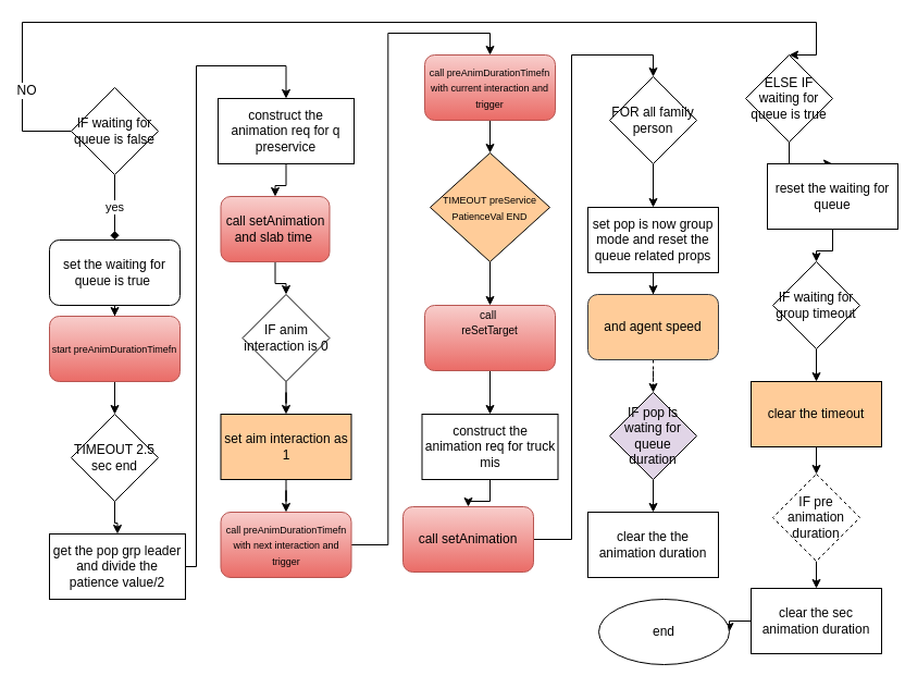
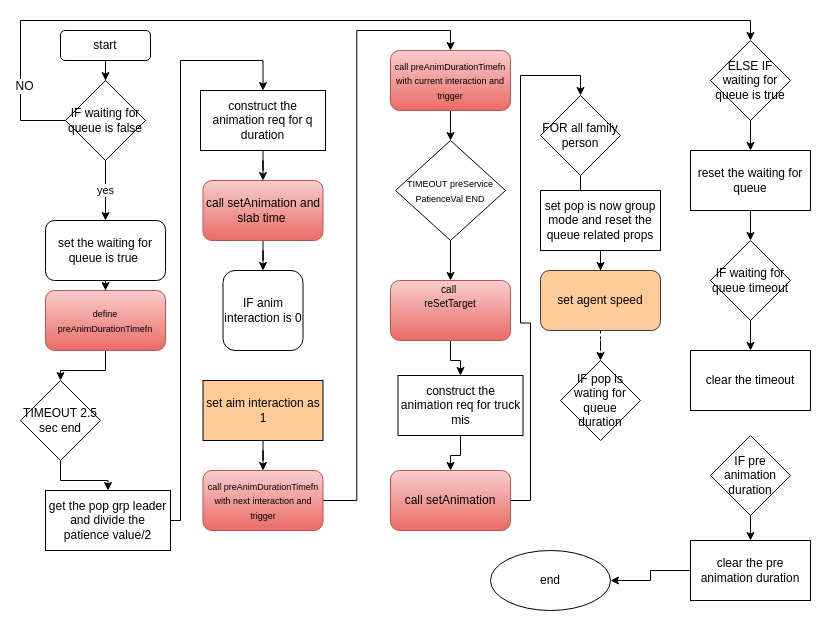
  <mxCell id="0" />
  <mxCell id="1" parent="0" />
- <mxCell id="4" value="yes" style="edgeStyle=orthogonalEdgeStyle;rounded=0;orthogonalLoop=1;jettySize=auto;html=1;endArrow=diamond;" edge="1" parent="1" source="7" target="9"><mxGeometry relative="1" as="geometry" /></mxCell>
+ <mxCell id="2" value="" style="edgeStyle=orthogonalEdgeStyle;rounded=0;orthogonalLoop=1;jettySize=auto;html=1;" edge="1" parent="1" source="3" target="7"><mxGeometry relative="1" as="geometry" /></mxCell>
+ <mxCell id="3" value="start" style="rounded=1;whiteSpace=wrap;html=1;" vertex="1" parent="1"><mxGeometry x="60" y="30" width="90" height="30" as="geometry" /></mxCell>
+ <mxCell id="4" value="yes" style="edgeStyle=orthogonalEdgeStyle;rounded=0;orthogonalLoop=1;jettySize=auto;html=1;" edge="1" parent="1" source="7" target="9"><mxGeometry relative="1" as="geometry" /></mxCell>
  <mxCell id="5" style="edgeStyle=orthogonalEdgeStyle;rounded=0;orthogonalLoop=1;jettySize=auto;html=1;entryX=0.5;entryY=0;entryDx=0;entryDy=0;fontSize=12;" edge="1" parent="1" source="7" target="46"><mxGeometry relative="1" as="geometry"><Array as="points"><mxPoint x="20" y="120" /><mxPoint x="20" y="20" /><mxPoint x="750" y="20" /></Array></mxGeometry></mxCell>
  <mxCell id="6" value="NO" style="edgeLabel;html=1;align=center;verticalAlign=middle;resizable=0;points=[];fontSize=12;" vertex="1" connectable="0" parent="5"><mxGeometry x="-0.822" y="-3" relative="1" as="geometry"><mxPoint as="offset" /></mxGeometry></mxCell>
  <mxCell id="7" value="IF waiting for queue is false" style="rhombus;whiteSpace=wrap;html=1;" vertex="1" parent="1"><mxGeometry x="65" y="80" width="80" height="80" as="geometry" /></mxCell>
  <mxCell id="8" value="" style="edgeStyle=orthogonalEdgeStyle;rounded=0;orthogonalLoop=1;jettySize=auto;html=1;fontSize=9;" edge="1" parent="1" source="9" target="11"><mxGeometry relative="1" as="geometry" /></mxCell>
  <mxCell id="9" value="set the waiting for queue is true&amp;nbsp;" style="whiteSpace=wrap;html=1;rounded=1;" vertex="1" parent="1"><mxGeometry x="45" y="220" width="120" height="60" as="geometry" /></mxCell>
  <mxCell id="10" value="" style="edgeStyle=orthogonalEdgeStyle;rounded=0;orthogonalLoop=1;jettySize=auto;html=1;fontSize=9;" edge="1" parent="1" source="11" target="13"><mxGeometry relative="1" as="geometry" /></mxCell>
- <mxCell id="11" value="&lt;font style=&quot;font-size: 9px&quot;&gt;start preAnimDurationTimefn&lt;/font&gt;" style="rounded=1;whiteSpace=wrap;html=1;fillColor=#f8cecc;gradientColor=#ea6b66;strokeColor=#b85450;" vertex="1" parent="1"><mxGeometry x="45" y="290" width="120" height="60" as="geometry" /></mxCell>
+ <mxCell id="11" value="&lt;font style=&quot;font-size: 9px&quot;&gt;define preAnimDurationTimefn&lt;/font&gt;" style="rounded=1;whiteSpace=wrap;html=1;fillColor=#f8cecc;gradientColor=#ea6b66;strokeColor=#b85450;" vertex="1" parent="1"><mxGeometry x="45" y="290" width="120" height="60" as="geometry" /></mxCell>
  <mxCell id="12" value="" style="edgeStyle=orthogonalEdgeStyle;rounded=0;orthogonalLoop=1;jettySize=auto;html=1;fontSize=12;" edge="1" parent="1" source="13" target="15"><mxGeometry relative="1" as="geometry" /></mxCell>
- <mxCell id="13" value="&lt;span style=&quot;font-size: 12px&quot;&gt;TIMEOUT 2.5 sec end&lt;/span&gt;" style="rhombus;whiteSpace=wrap;html=1;fontSize=9;" vertex="1" parent="1"><mxGeometry x="65" y="380" width="80" height="80" as="geometry" /></mxCell>
+ <mxCell id="13" value="&lt;span style=&quot;font-size: 12px&quot;&gt;TIMEOUT 2.5 sec end&lt;/span&gt;" style="rhombus;whiteSpace=wrap;html=1;fontSize=9;" vertex="1" parent="1"><mxGeometry x="20" y="380" width="80" height="80" as="geometry" /></mxCell>
  <mxCell id="14" value="" style="edgeStyle=orthogonalEdgeStyle;rounded=0;orthogonalLoop=1;jettySize=auto;html=1;fontSize=12;" edge="1" parent="1" source="15" target="17"><mxGeometry relative="1" as="geometry"><Array as="points"><mxPoint x="180" y="520" /><mxPoint x="180" y="60" /></Array></mxGeometry></mxCell>
  <mxCell id="15" value="get the pop grp leader and divide the patience value/2" style="rounded=0;whiteSpace=wrap;html=1;fontSize=12;" vertex="1" parent="1"><mxGeometry x="45" y="490" width="125" height="60" as="geometry" /></mxCell>
  <mxCell id="16" value="" style="edgeStyle=orthogonalEdgeStyle;rounded=0;orthogonalLoop=1;jettySize=auto;html=1;fontSize=12;" edge="1" parent="1" source="17" target="19"><mxGeometry relative="1" as="geometry" /></mxCell>
- <mxCell id="17" value="construct the animation req for q preservice" style="rounded=0;whiteSpace=wrap;html=1;fontSize=12;" vertex="1" parent="1"><mxGeometry x="200" y="90" width="125" height="60" as="geometry" /></mxCell>
+ <mxCell id="17" value="construct the animation req for q duration" style="rounded=0;whiteSpace=wrap;html=1;fontSize=12;" vertex="1" parent="1"><mxGeometry x="200" y="90" width="125" height="60" as="geometry" /></mxCell>
  <mxCell id="18" value="" style="edgeStyle=orthogonalEdgeStyle;rounded=0;orthogonalLoop=1;jettySize=auto;html=1;fontSize=12;" edge="1" parent="1" source="19" target="21"><mxGeometry relative="1" as="geometry" /></mxCell>
- <mxCell id="19" value="call&amp;nbsp;setAnimation and slab time&amp;nbsp;" style="rounded=1;whiteSpace=wrap;html=1;fillColor=#f8cecc;gradientColor=#ea6b66;strokeColor=#b85450;" vertex="1" parent="1"><mxGeometry x="202.5" y="180" width="100" height="60" as="geometry" /></mxCell>
- <mxCell id="20" value="" style="edgeStyle=orthogonalEdgeStyle;rounded=0;orthogonalLoop=1;jettySize=auto;html=1;fontSize=12;" edge="1" parent="1" source="21" target="23"><mxGeometry relative="1" as="geometry" /></mxCell>
- <mxCell id="21" value="IF anim interaction is 0" style="rhombus;whiteSpace=wrap;html=1;fontSize=12;" vertex="1" parent="1"><mxGeometry x="222.5" y="270" width="80" height="80" as="geometry" /></mxCell>
+ <mxCell id="19" value="call&amp;nbsp;setAnimation and slab time&amp;nbsp;" style="rounded=1;whiteSpace=wrap;html=1;fillColor=#f8cecc;gradientColor=#ea6b66;strokeColor=#b85450;" vertex="1" parent="1"><mxGeometry x="202.5" y="180" width="120" height="60" as="geometry" /></mxCell>
+ <mxCell id="21" value="IF anim interaction is 0" style="whiteSpace=wrap;html=1;fontSize=12;rounded=1;" vertex="1" parent="1"><mxGeometry x="222.5" y="270" width="80" height="80" as="geometry" /></mxCell>
  <mxCell id="22" value="" style="edgeStyle=orthogonalEdgeStyle;rounded=0;orthogonalLoop=1;jettySize=auto;html=1;fontSize=12;" edge="1" parent="1" source="23" target="25"><mxGeometry relative="1" as="geometry" /></mxCell>
  <mxCell id="23" value="set aim interaction as 1" style="rounded=0;whiteSpace=wrap;html=1;fontSize=12;fillColor=#ffcc99;" vertex="1" parent="1"><mxGeometry x="202.5" y="380" width="120" height="60" as="geometry" /></mxCell>
  <mxCell id="24" style="edgeStyle=orthogonalEdgeStyle;rounded=0;orthogonalLoop=1;jettySize=auto;html=1;entryX=0.5;entryY=0;entryDx=0;entryDy=0;fontSize=12;" edge="1" parent="1" source="25" target="27"><mxGeometry relative="1" as="geometry" /></mxCell>
  <mxCell id="25" value="&lt;font style=&quot;font-size: 9px&quot;&gt;call preAnimDurationTimefn&lt;br&gt;with next interaction and trigger&lt;br&gt;&lt;/font&gt;" style="rounded=1;whiteSpace=wrap;html=1;fillColor=#f8cecc;gradientColor=#ea6b66;strokeColor=#b85450;" vertex="1" parent="1"><mxGeometry x="202.5" y="470" width="120" height="60" as="geometry" /></mxCell>
  <mxCell id="26" value="" style="edgeStyle=orthogonalEdgeStyle;rounded=0;orthogonalLoop=1;jettySize=auto;html=1;fontSize=12;" edge="1" parent="1" source="27" target="29"><mxGeometry relative="1" as="geometry" /></mxCell>
  <mxCell id="27" value="&lt;font style=&quot;font-size: 9px&quot;&gt;call preAnimDurationTimefn&lt;br&gt;with current interaction and trigger&lt;br&gt;&lt;/font&gt;" style="rounded=1;whiteSpace=wrap;html=1;fillColor=#f8cecc;gradientColor=#ea6b66;strokeColor=#b85450;" vertex="1" parent="1"><mxGeometry x="390" y="50" width="120" height="60" as="geometry" /></mxCell>
  <mxCell id="28" value="" style="edgeStyle=orthogonalEdgeStyle;rounded=0;orthogonalLoop=1;jettySize=auto;html=1;fontSize=12;" edge="1" parent="1" source="29" target="31"><mxGeometry relative="1" as="geometry" /></mxCell>
- <mxCell id="29" value="&lt;font style=&quot;font-size: 9px&quot;&gt;TIMEOUT&amp;nbsp;preService&lt;br&gt;PatienceVal END&lt;/font&gt;" style="rhombus;whiteSpace=wrap;html=1;fontSize=12;fillColor=#ffcc99;" vertex="1" parent="1"><mxGeometry x="395" y="140" width="110" height="100" as="geometry" /></mxCell>
+ <mxCell id="29" value="&lt;font style=&quot;font-size: 9px&quot;&gt;TIMEOUT&amp;nbsp;preService&lt;br&gt;PatienceVal END&lt;/font&gt;" style="rhombus;whiteSpace=wrap;html=1;fontSize=12;" vertex="1" parent="1"><mxGeometry x="395" y="140" width="110" height="100" as="geometry" /></mxCell>
  <mxCell id="30" value="" style="edgeStyle=orthogonalEdgeStyle;rounded=0;orthogonalLoop=1;jettySize=auto;html=1;fontSize=12;" edge="1" parent="1" source="31" target="33"><mxGeometry relative="1" as="geometry" /></mxCell>
  <mxCell id="31" value="&lt;div&gt;&lt;font size=&quot;1&quot;&gt;call&amp;nbsp;&lt;/font&gt;&lt;/div&gt;&lt;font size=&quot;1&quot;&gt;reSetTarget&lt;/font&gt;&lt;div&gt;&lt;span style=&quot;color: rgba(0 , 0 , 0 , 0) ; font-family: monospace ; font-size: 0px&quot;&gt;%3CmxGraphModel%3E%3Croot%3E%3CmxCell%20id%3D%220%22%2F%3E%3CmxCell%20id%3D%221%22%20parent%3D%220%22%2F%3E%3CmxCell%20id%3D%222%22%20value%3D%22%26lt%3Bfont%20style%3D%26quot%3Bfont-size%3A%209px%26quot%3B%26gt%3Bdefine%20preAnimDurationTimefn%26lt%3B%2Ffont%26gt%3B%22%20style%3D%22rounded%3D1%3BwhiteSpace%3Dwrap%3Bhtml%3D1%3BfillColor%3D%23f8cecc%3BgradientColor%3D%23ea6b66%3BstrokeColor%3D%23b85450%3B%22%20vertex%3D%221%22%20parent%3D%221%22%3E%3CmxGeometry%20x%3D%2265%22%20y%3D%22270%22%20width%3D%22120%22%20height%3D%2260%22%20as%3D%22geometry%22%2F%3E%3C%2FmxCell%3E%3C%2Froot%3E%3C%2FmxGraphModel%3E&lt;/span&gt;&lt;span style=&quot;font-size: 0px&quot;&gt;&lt;font color=&quot;rgba(0, 0, 0, 0)&quot; face=&quot;monospace&quot;&gt;reSetTarget&lt;/font&gt;&lt;/span&gt;&lt;/div&gt;&lt;font color=&quot;#ba0000&quot; face=&quot;monospace&quot;&gt;&lt;span style=&quot;font-size: 0px&quot;&gt;reSetTarget&lt;/span&gt;&lt;span style=&quot;font-size: 0px&quot;&gt;reSetTargetreSetTargetreSetTargetreSetTarget&lt;/span&gt;&lt;/font&gt;" style="rounded=1;whiteSpace=wrap;html=1;fillColor=#f8cecc;gradientColor=#ea6b66;strokeColor=#b85450;" vertex="1" parent="1"><mxGeometry x="390" y="280" width="120" height="60" as="geometry" /></mxCell>
  <mxCell id="32" value="" style="edgeStyle=orthogonalEdgeStyle;rounded=0;orthogonalLoop=1;jettySize=auto;html=1;fontSize=12;" edge="1" parent="1" source="33" target="35"><mxGeometry relative="1" as="geometry" /></mxCell>
- <mxCell id="33" value="construct the animation req for truck mis" style="rounded=0;whiteSpace=wrap;html=1;fontSize=12;" vertex="1" parent="1"><mxGeometry x="387.5" y="380" width="125" height="60" as="geometry" /></mxCell>
+ <mxCell id="33" value="construct the animation req for truck mis" style="rounded=0;whiteSpace=wrap;html=1;fontSize=12;" vertex="1" parent="1"><mxGeometry x="397.5" y="375" width="125" height="60" as="geometry" /></mxCell>
  <mxCell id="34" style="edgeStyle=orthogonalEdgeStyle;rounded=0;orthogonalLoop=1;jettySize=auto;html=1;entryX=0.5;entryY=0;entryDx=0;entryDy=0;fontSize=12;" edge="1" parent="1" source="35" target="37"><mxGeometry relative="1" as="geometry" /></mxCell>
- <mxCell id="35" value="call&amp;nbsp;setAnimation" style="rounded=1;whiteSpace=wrap;html=1;fillColor=#f8cecc;gradientColor=#ea6b66;strokeColor=#b85450;" vertex="1" parent="1"><mxGeometry x="370" y="465" width="120" height="60" as="geometry" /></mxCell>
+ <mxCell id="35" value="call&amp;nbsp;setAnimation" style="rounded=1;whiteSpace=wrap;html=1;fillColor=#f8cecc;gradientColor=#ea6b66;strokeColor=#b85450;" vertex="1" parent="1"><mxGeometry x="390" y="470" width="120" height="60" as="geometry" /></mxCell>
  <mxCell id="36" value="" style="edgeStyle=orthogonalEdgeStyle;rounded=0;orthogonalLoop=1;jettySize=auto;html=1;fontSize=12;" edge="1" parent="1" source="37" target="39"><mxGeometry relative="1" as="geometry" /></mxCell>
- <mxCell id="37" value="FOR all family person" style="rhombus;whiteSpace=wrap;html=1;fontSize=12;" vertex="1" parent="1"><mxGeometry x="560" y="70" width="80" height="80" as="geometry" /></mxCell>
+ <mxCell id="37" value="FOR all family person" style="rhombus;whiteSpace=wrap;html=1;fontSize=12;" vertex="1" parent="1"><mxGeometry x="540" y="95" width="80" height="80" as="geometry" /></mxCell>
  <mxCell id="38" value="" style="edgeStyle=orthogonalEdgeStyle;rounded=0;orthogonalLoop=1;jettySize=auto;html=1;fontSize=12;" edge="1" parent="1" source="39" target="41"><mxGeometry relative="1" as="geometry" /></mxCell>
  <mxCell id="39" value="set pop is now group mode and reset the queue related props" style="rounded=0;whiteSpace=wrap;html=1;fontSize=12;" vertex="1" parent="1"><mxGeometry x="540" y="190" width="120" height="60" as="geometry" /></mxCell>
  <mxCell id="40" value="" style="edgeStyle=orthogonalEdgeStyle;rounded=0;orthogonalLoop=1;jettySize=auto;html=1;fontSize=12;dashed=1;" edge="1" parent="1" source="41" target="43"><mxGeometry relative="1" as="geometry" /></mxCell>
- <mxCell id="41" value="and agent speed" style="rounded=1;whiteSpace=wrap;html=1;fillColor=#ffcc99;strokeColor=#36393d;" vertex="1" parent="1"><mxGeometry x="540" y="270" width="120" height="60" as="geometry" /></mxCell>
- <mxCell id="42" value="" style="edgeStyle=orthogonalEdgeStyle;rounded=0;orthogonalLoop=1;jettySize=auto;html=1;fontSize=12;" edge="1" parent="1" source="43" target="44"><mxGeometry relative="1" as="geometry" /></mxCell>
- <mxCell id="43" value="IF pop is wating for queue duration" style="rhombus;whiteSpace=wrap;html=1;fontSize=12;fillColor=#e1d5e7;" vertex="1" parent="1"><mxGeometry x="560" y="360" width="80" height="80" as="geometry" /></mxCell>
- <mxCell id="44" value="clear the the animation duration" style="whiteSpace=wrap;html=1;" vertex="1" parent="1"><mxGeometry x="540" y="470" width="120" height="60" as="geometry" /></mxCell>
+ <mxCell id="41" value="set agent speed" style="rounded=1;whiteSpace=wrap;html=1;fillColor=#ffcc99;strokeColor=#36393d;" vertex="1" parent="1"><mxGeometry x="540" y="270" width="120" height="60" as="geometry" /></mxCell>
+ <mxCell id="43" value="IF pop is wating for queue duration" style="rhombus;whiteSpace=wrap;html=1;fontSize=12;" vertex="1" parent="1"><mxGeometry x="560" y="360" width="80" height="80" as="geometry" /></mxCell>
  <mxCell id="45" value="" style="edgeStyle=orthogonalEdgeStyle;rounded=0;orthogonalLoop=1;jettySize=auto;html=1;fontSize=12;" edge="1" parent="1" source="46" target="48"><mxGeometry relative="1" as="geometry" /></mxCell>
- <mxCell id="46" value="ELSE IF waiting for queue is true" style="rhombus;whiteSpace=wrap;html=1;" vertex="1" parent="1"><mxGeometry x="685" y="50" width="80" height="80" as="geometry" /></mxCell>
+ <mxCell id="46" value="ELSE IF waiting for queue is true" style="rhombus;whiteSpace=wrap;html=1;" vertex="1" parent="1"><mxGeometry x="710" y="40" width="80" height="80" as="geometry" /></mxCell>
  <mxCell id="47" value="" style="edgeStyle=orthogonalEdgeStyle;rounded=0;orthogonalLoop=1;jettySize=auto;html=1;fontSize=12;" edge="1" parent="1" source="48" target="50"><mxGeometry relative="1" as="geometry" /></mxCell>
- <mxCell id="48" value="reset the waiting for queue" style="whiteSpace=wrap;html=1;" vertex="1" parent="1"><mxGeometry x="705" y="150" width="120" height="60" as="geometry" /></mxCell>
+ <mxCell id="48" value="reset the waiting for queue" style="whiteSpace=wrap;html=1;" vertex="1" parent="1"><mxGeometry x="690" y="150" width="120" height="60" as="geometry" /></mxCell>
  <mxCell id="49" value="" style="edgeStyle=orthogonalEdgeStyle;rounded=0;orthogonalLoop=1;jettySize=auto;html=1;fontSize=12;" edge="1" parent="1" source="50" target="52"><mxGeometry relative="1" as="geometry" /></mxCell>
- <mxCell id="50" value="IF waiting for group timeout" style="rhombus;whiteSpace=wrap;html=1;" vertex="1" parent="1"><mxGeometry x="710" y="240" width="80" height="80" as="geometry" /></mxCell>
- <mxCell id="51" value="" style="edgeStyle=orthogonalEdgeStyle;rounded=0;orthogonalLoop=1;jettySize=auto;html=1;fontSize=12;" edge="1" parent="1" source="52" target="54"><mxGeometry relative="1" as="geometry" /></mxCell>
- <mxCell id="52" value="clear the timeout" style="whiteSpace=wrap;html=1;fillColor=#ffcc99;" vertex="1" parent="1"><mxGeometry x="690" y="350" width="120" height="60" as="geometry" /></mxCell>
+ <mxCell id="50" value="IF waiting for queue timeout" style="rhombus;whiteSpace=wrap;html=1;" vertex="1" parent="1"><mxGeometry x="710" y="240" width="80" height="80" as="geometry" /></mxCell>
+ <mxCell id="52" value="clear the timeout" style="whiteSpace=wrap;html=1;" vertex="1" parent="1"><mxGeometry x="690" y="350" width="120" height="60" as="geometry" /></mxCell>
  <mxCell id="53" value="" style="edgeStyle=orthogonalEdgeStyle;rounded=0;orthogonalLoop=1;jettySize=auto;html=1;fontSize=12;" edge="1" parent="1" source="54" target="56"><mxGeometry relative="1" as="geometry" /></mxCell>
- <mxCell id="54" value="IF pre animation duration" style="rhombus;whiteSpace=wrap;html=1;dashed=1;" vertex="1" parent="1"><mxGeometry x="710" y="435" width="80" height="80" as="geometry" /></mxCell>
+ <mxCell id="54" value="IF pre animation duration" style="rhombus;whiteSpace=wrap;html=1;" vertex="1" parent="1"><mxGeometry x="710" y="435" width="80" height="80" as="geometry" /></mxCell>
  <mxCell id="55" value="" style="edgeStyle=orthogonalEdgeStyle;rounded=0;orthogonalLoop=1;jettySize=auto;html=1;fontSize=12;" edge="1" parent="1" source="56" target="57"><mxGeometry relative="1" as="geometry" /></mxCell>
- <mxCell id="56" value="clear the sec animation duration" style="whiteSpace=wrap;html=1;" vertex="1" parent="1"><mxGeometry x="690" y="540" width="120" height="60" as="geometry" /></mxCell>
- <mxCell id="57" value="end" style="ellipse;whiteSpace=wrap;html=1;" vertex="1" parent="1"><mxGeometry x="550" y="550" width="120" height="60" as="geometry" /></mxCell>
+ <mxCell id="56" value="clear the pre animation duration" style="whiteSpace=wrap;html=1;" vertex="1" parent="1"><mxGeometry x="690" y="540" width="120" height="60" as="geometry" /></mxCell>
+ <mxCell id="57" value="end" style="ellipse;whiteSpace=wrap;html=1;" vertex="1" parent="1"><mxGeometry x="490" y="550" width="120" height="60" as="geometry" /></mxCell>
